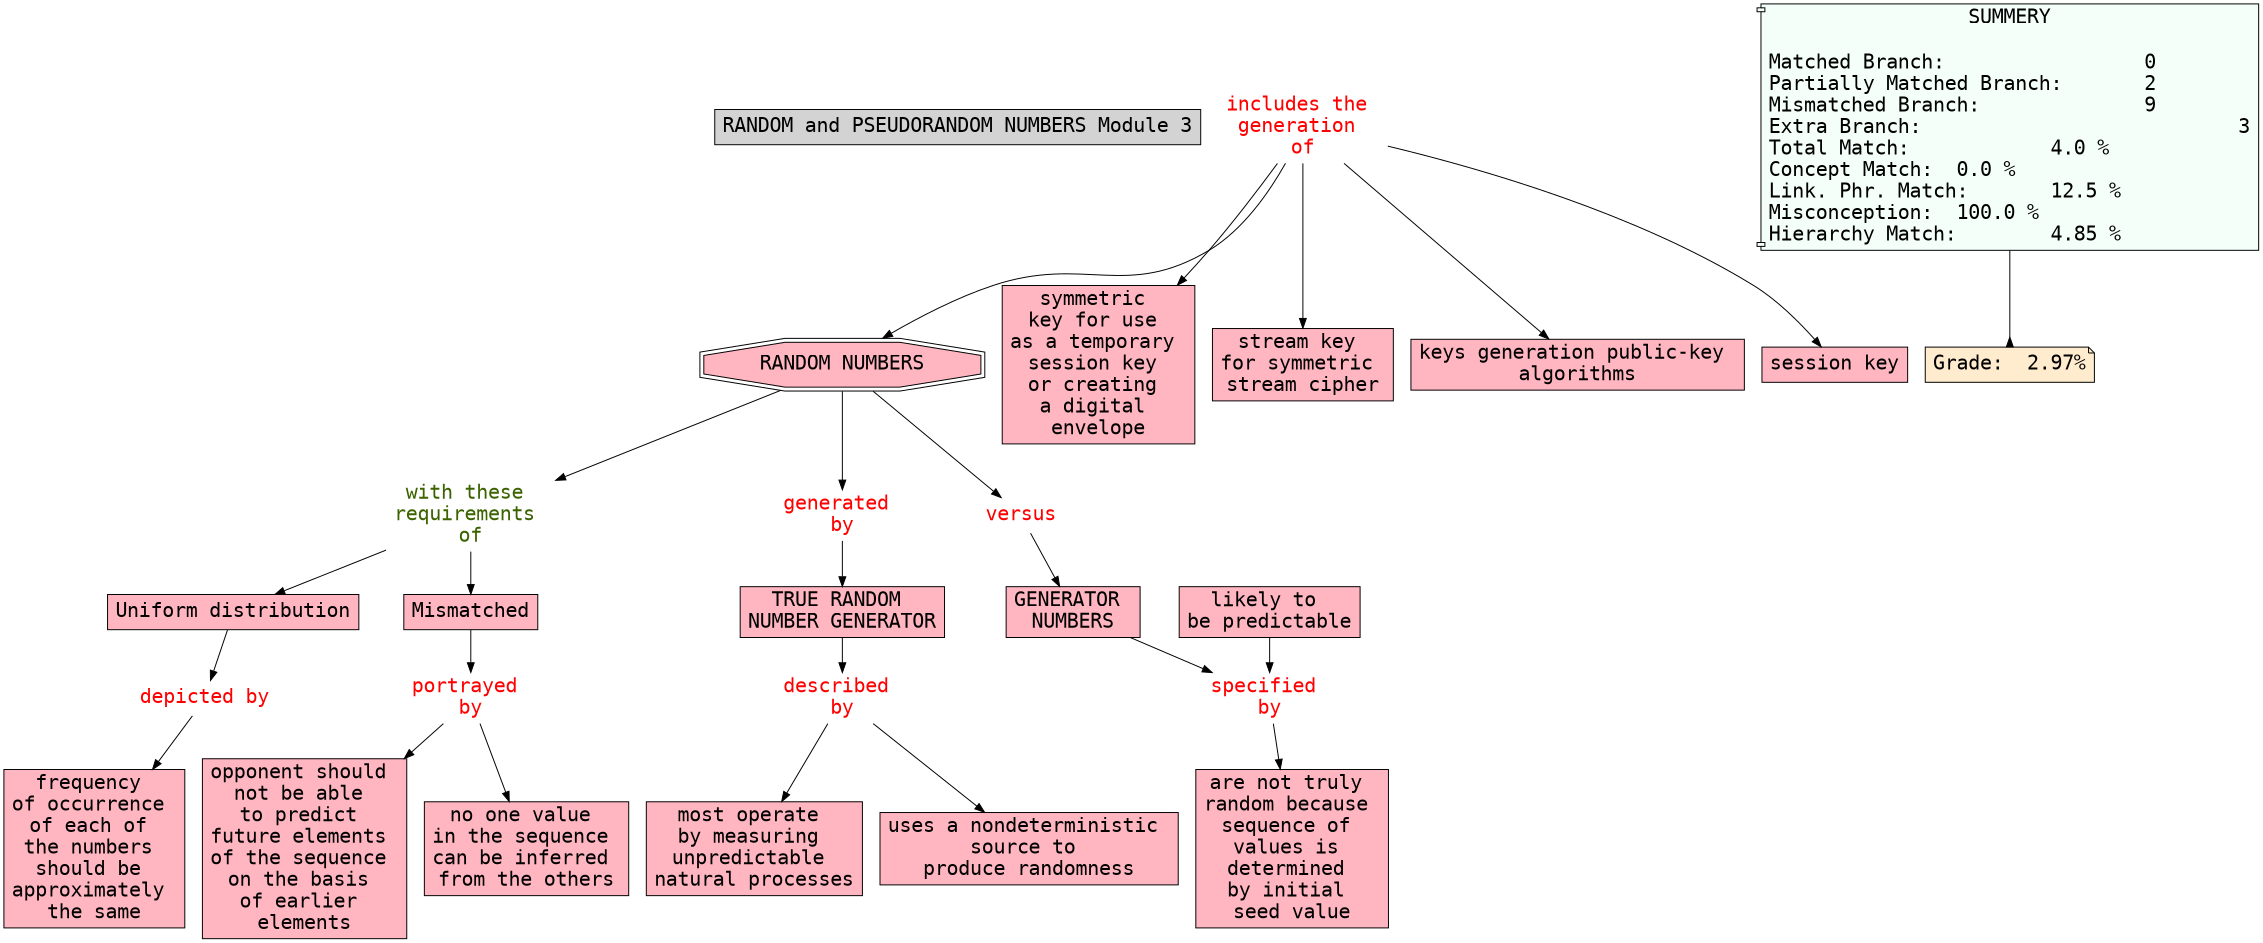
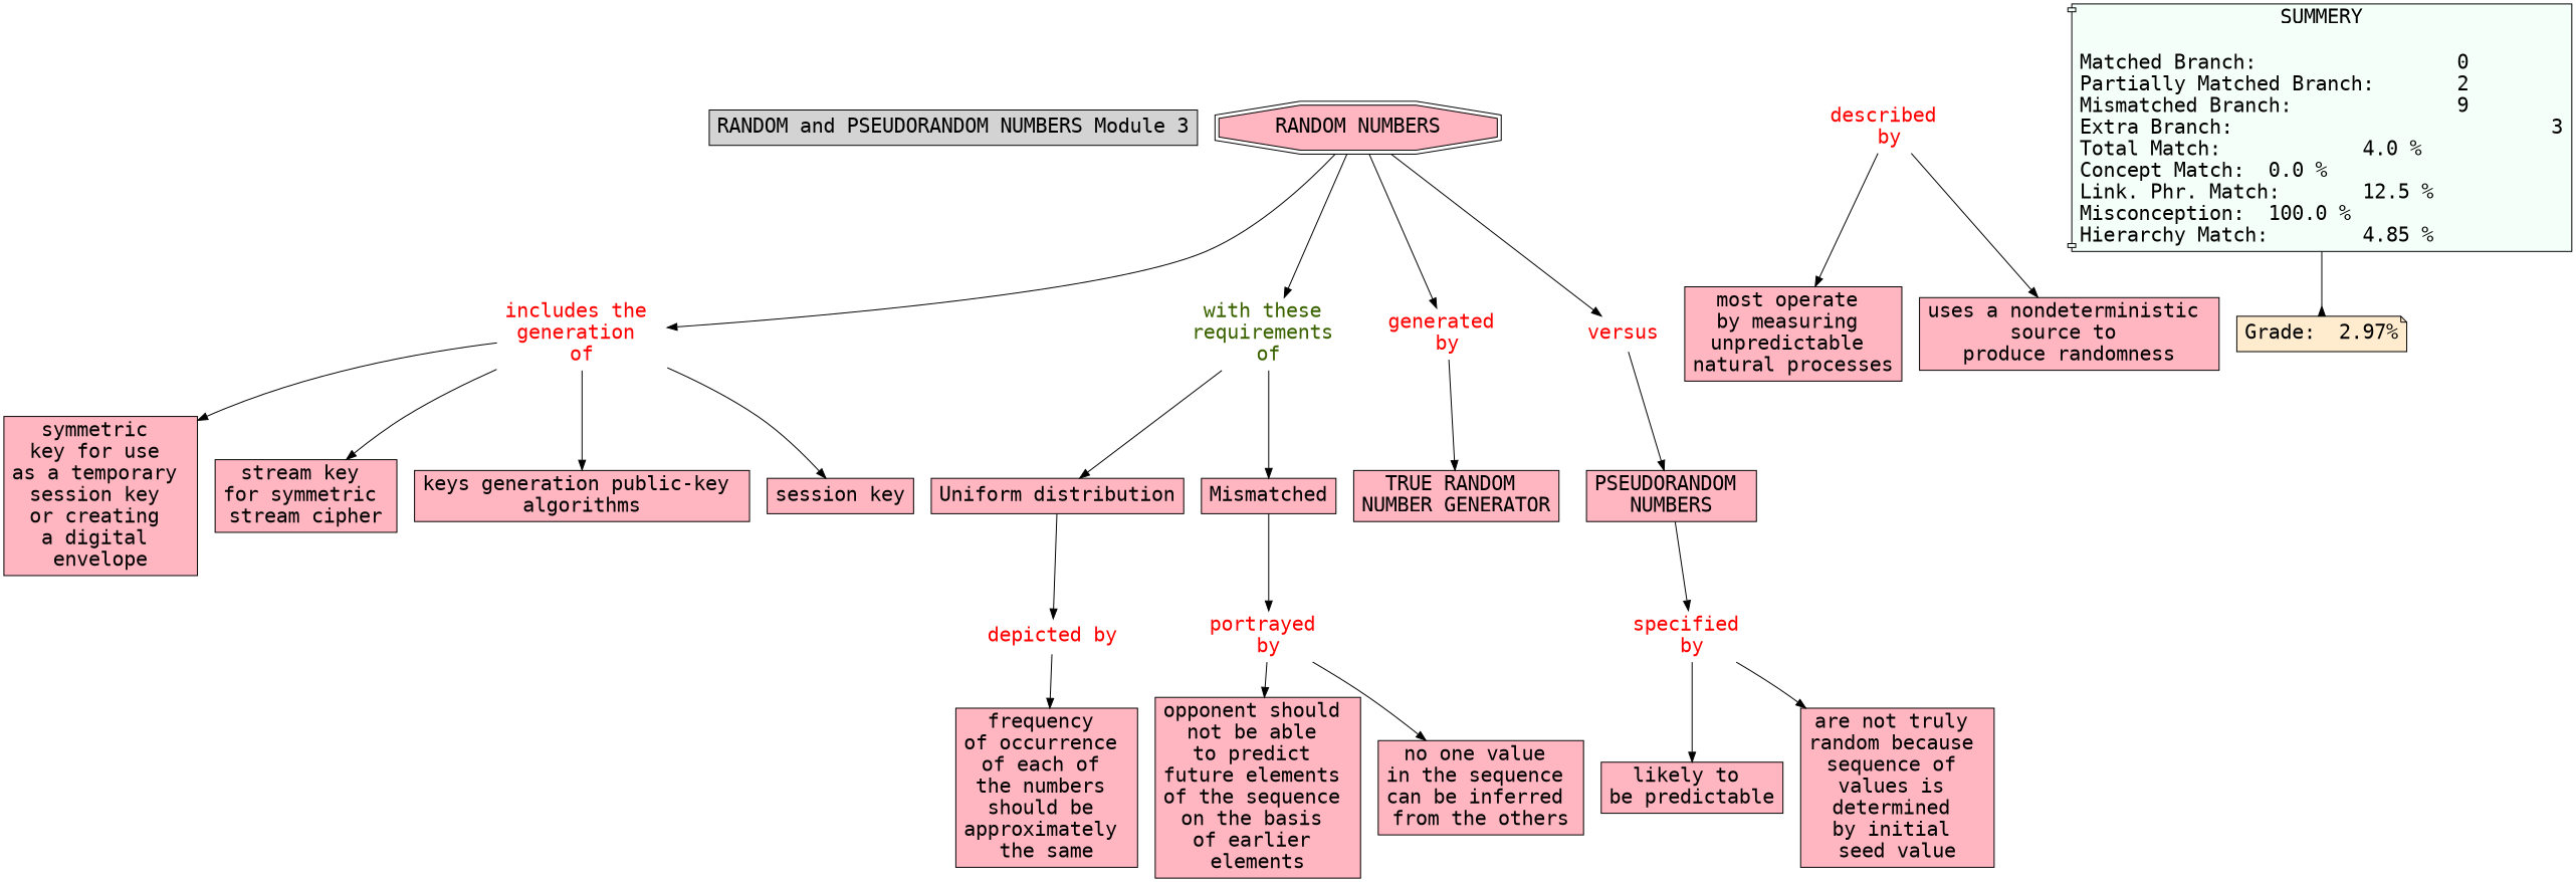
  digraph {
    fontname="DejaVu Sans Mono"
    node [Gsplines=true fontname="DejaVu Sans Mono" fontsize=20 shape=rect style=filled fillcolor="#FFB6C1"]
    edge [constraint=true fontname="DejaVu Sans Mono"]
    n1 [label="RANDOM and PSEUDORANDOM NUMBERS Module 3" fillcolor=""]
    n2 [label="RANDOM NUMBERS\n" shape=doubleoctagon]
    n3 [fontcolor=red label="includes the \ngeneration \nof" shape=none style="" fillcolor=""]
    n4 [fontcolor="#3B6300" label="with these \nrequirements \nof" shape=none style="" fillcolor=""]
    n5 [fontcolor=red label="generated \nby" shape=none style="" fillcolor=""]
    n6 [fontcolor=red label=versus shape=none style="" fillcolor=""]
    n7 [label="symmetric \nkey for use \nas a temporary \nsession key \nor creating \na digital \nenvelope"]
    n8 [label="stream key \nfor symmetric \nstream cipher\n"]
    n9 [label="keys generation public-key \nalgorithms"]
    n10 [label="session key\n"]
    n11 [label="Uniform distribution\n"]
    n12 [label=Mismatched]
    n13 [label="TRUE RANDOM \nNUMBER GENERATOR\n"]
-   n14 [label="GENERATOR \nNUMBERS"]
+   n14 [label="PSEUDORANDOM \nNUMBERS"]
    n15 [fontcolor=red label="specified \nby" shape=none style="" fillcolor=""]
    n16 [label="likely to \nbe predictable\n"]
    n17 [label="are not truly \nrandom because \nsequence of \nvalues is \ndetermined \nby initial \nseed value\n"]
    n18 [fontcolor=red label="depicted by\n" shape=none style="" fillcolor=""]
    n19 [label="frequency \nof occurrence \nof each of \nthe numbers \nshould be \napproximately \nthe same"]
    n20 [fontcolor=red label="portrayed \nby" shape=none style="" fillcolor=""]
    n21 [label="opponent should \nnot be able \nto predict \nfuture elements \nof the sequence \non the basis \nof earlier \nelements"]
    n22 [label="no one value \nin the sequence \ncan be inferred \nfrom the others\n"]
    n23 [fontcolor=red label="described \nby" shape=none style="" fillcolor=""]
    n24 [label="most operate \nby measuring \nunpredictable \nnatural processes\n"]
    n25 [label="uses a nondeterministic \nsource to \nproduce randomness\n"]
    n26 [fillcolor="#F5FFFA" label="SUMMERY\n\nMatched Branch:			0\lPartially Matched Branch:	2\lMismatched Branch:		9\lExtra Branch:				3\lTotal Match:		4.0 %\lConcept Match:	0.0 %\lLink. Phr. Match:	12.5 %\lMisconception:	100.0 %\lHierarchy Match:	4.85 %\l" shape=component]
    n27 [fillcolor="#FFEBCD" label="Grade:	2.97%" shape=note]
-   n3 -> n2
+   n2 -> n3
    n2 -> n4
    n2 -> n5
    n2 -> n6
    n3 -> n7
    n3 -> n8
    n3 -> n9
    n3 -> n10
    n4 -> n11
    n4 -> n12
    n5 -> n13
    n6 -> n14
    n11 -> n18
    n12 -> n20
-   n13 -> n23
    n14 -> n15
-   n16 -> n15
+   n15 -> n16
    n15 -> n17
    n18 -> n19
    n20 -> n21
    n20 -> n22
    n23 -> n24
    n23 -> n25
    n26 -> n27 [arrowhead=inv color=black]
  }
